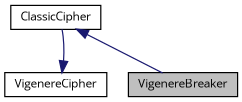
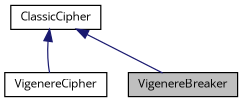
  digraph {
    fontname="Open Sans"
    node [color=black fillcolor=white fontname="Open Sans" fontsize=10 shape=record style=filled]
    edge [color=midnightblue dir=back fontname="Open Sans" fontsize=10 labelfontname=Helvetica labelfontsize=10 style=solid]
    n1 [fillcolor=grey75 fontcolor=black height=0.2 label=VigenereBreaker width=0.4]
    n2 [height=0.2 label=VigenereCipher width=0.4]
    n3 [height=0.2 label=ClassicCipher width=0.4]
    n3 -> n1
-   n2 -> n3
+   n3 -> n2
  }
